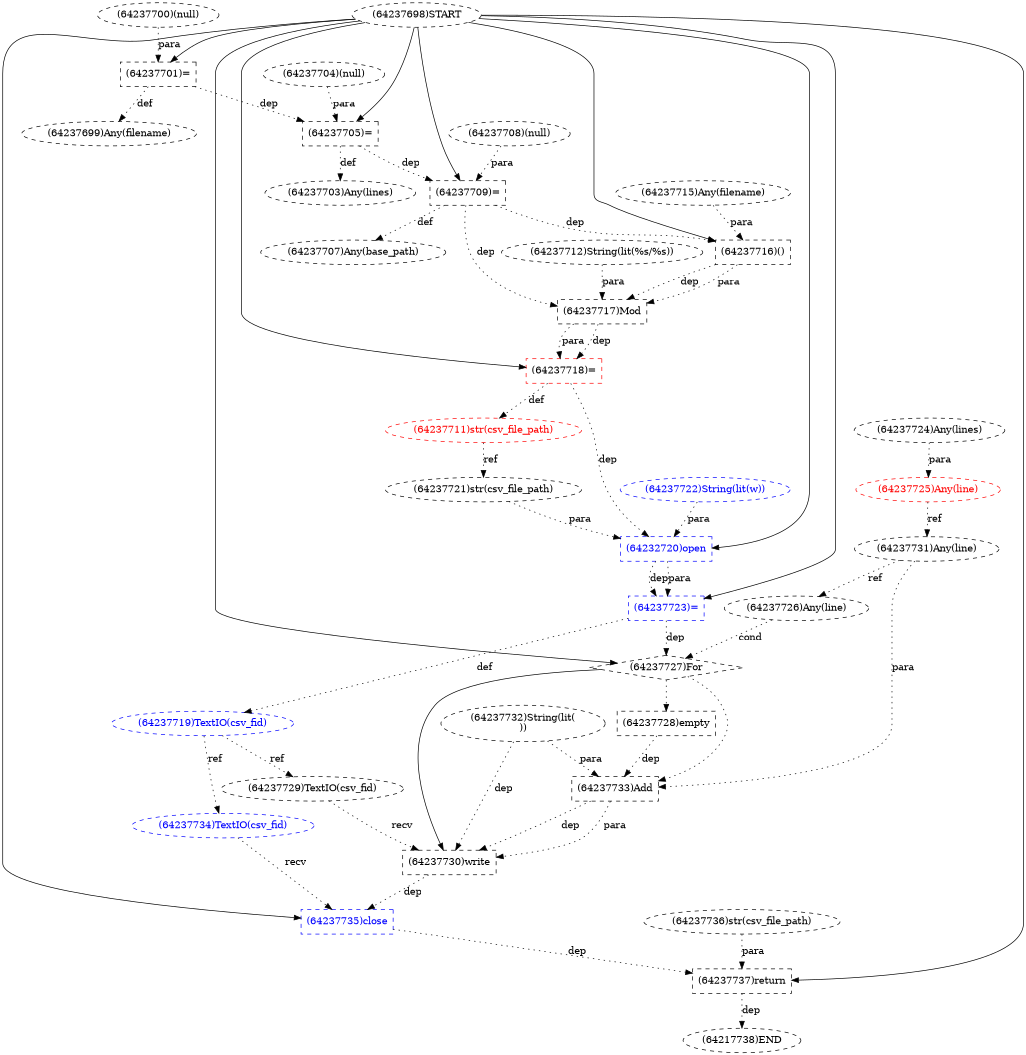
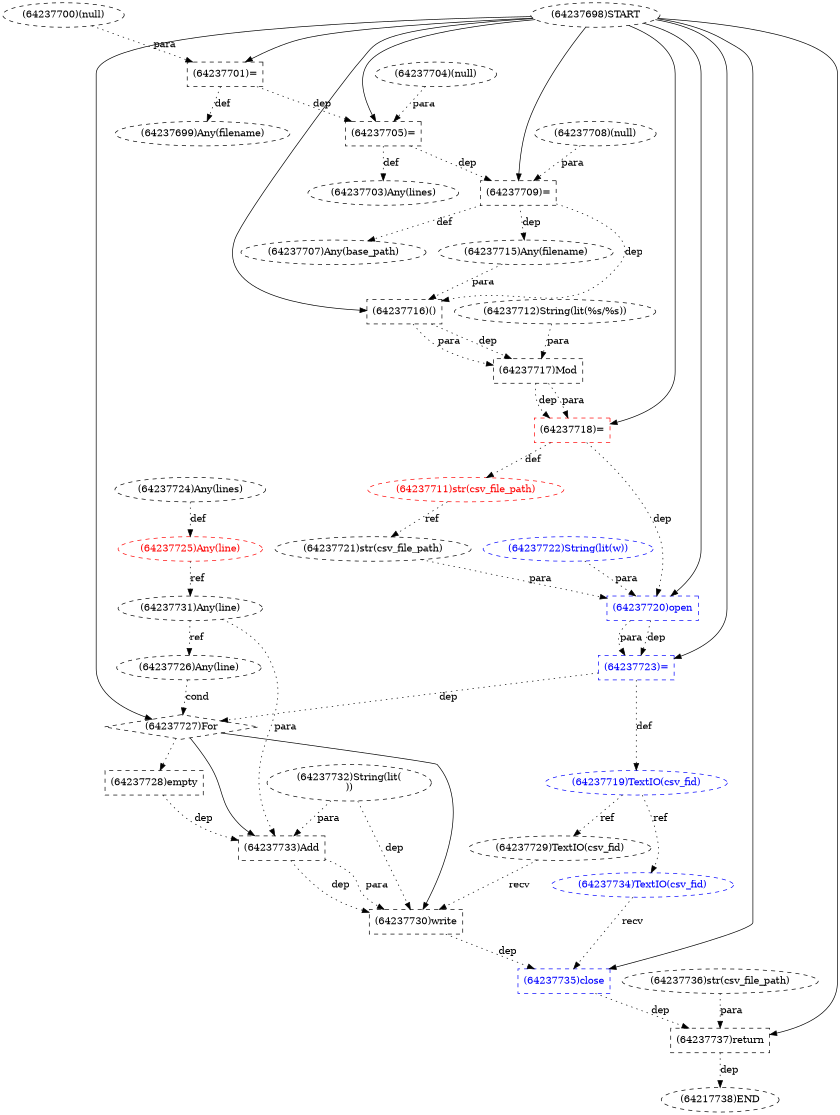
  digraph {
    node [shape=ellipse style=dashed]
    edge [style=dotted]
    n1 [label="(64237701)=" shape=box]
    n2 [label="(64237705)=" shape=box]
    n3 [label="(64237699)Any(filename)"]
    n4 [label="(64237709)=" shape=box]
    n5 [label="(64237703)Any(lines)"]
    n6 [label="(64237716)()" shape=box]
    n7 [label="(64237717)Mod" shape=box]
    n8 [color=red label="(64237718)=" shape=box]
    n9 [color=blue fontcolor=blue label="(64237719)TextIO(csv_fid)"]
    n10 [color=blue fontcolor=blue label="(64237734)TextIO(csv_fid)"]
    n11 [label="(64237729)TextIO(csv_fid)"]
    n12 [color=blue fontcolor=blue label="(64237735)close" shape=box]
    n13 [label="(64237730)write" shape=box]
    n14 [label="(64237732)String(lit(\n))"]
    n15 [label="(64237733)Add" shape=box]
    n16 [label="(64237712)String(lit(%s/%s))"]
    n17 [label="(64237708)(null)"]
    n18 [label="(64237707)Any(base_path)"]
    n19 [label="(64237736)str(csv_file_path)"]
    n20 [label="(64237737)return" shape=box]
    n21 [label="(64217738)END" shape=""]
-   n22 [color=blue fontcolor=blue label="(64232720)open" shape=box]
+   n22 [color=blue fontcolor=blue label="(64237720)open" shape=box]
    n23 [color=red fontcolor=red label="(64237711)str(csv_file_path)"]
    n24 [color=blue fontcolor=blue label="(64237723)=" shape=box]
    n25 [label="(64237721)str(csv_file_path)"]
    n26 [label="(64237727)For" shape=diamond]
    n27 [label="(64237704)(null)"]
    n28 [color=red fontcolor=red label="(64237725)Any(line)"]
    n29 [label="(64237731)Any(line)"]
    n30 [label="(64237726)Any(line)"]
    n31 [label="(64237728)empty" shape=box]
    n32 [label="(64237715)Any(filename)"]
    n33 [color=blue fontcolor=blue label="(64237722)String(lit(w))"]
    n34 [label="(64237700)(null)"]
    n35 [label="(64237698)START" shape=""]
    n36 [label="(64237724)Any(lines)"]
    n1 -> n2 [label=dep]
    n1 -> n3 [label=def]
    n2 -> n4 [label=dep]
    n2 -> n5 [label=def]
    n4 -> n6 [label=dep]
-   n4 -> n7 [label=dep]
+   n4 -> n32 [label=dep]
    n4 -> n18 [label=def]
    n6 -> n7 [label=dep]
    n6 -> n7 [label=para]
    n7 -> n8 [label=dep]
    n7 -> n8 [label=para]
    n8 -> n22 [label=dep]
    n8 -> n23 [label=def]
    n9 -> n10 [label=ref]
    n9 -> n11 [label=ref]
    n10 -> n12 [label=recv]
    n11 -> n13 [label=recv]
    n12 -> n20 [label=dep]
    n13 -> n12 [label=dep]
    n14 -> n13 [label=dep]
    n14 -> n15 [label=para]
    n15 -> n13 [label=dep]
    n15 -> n13 [label=para]
    n16 -> n7 [label=para]
    n17 -> n4 [label=para]
    n19 -> n20 [label=para]
    n20 -> n21 [label=dep]
    n22 -> n24 [label=dep]
    n22 -> n24 [label=para]
    n23 -> n25 [label=ref]
    n24 -> n9 [label=def]
    n24 -> n26 [label=dep]
    n25 -> n22 [label=para]
    n26 -> n13 [style=solid]
-   n26 -> n15
+   n26 -> n15 [style=solid]
    n26 -> n31
    n27 -> n2 [label=para]
    n28 -> n29 [label=ref]
    n29 -> n15 [label=para]
    n29 -> n30 [label=ref]
    n30 -> n26 [label=cond]
    n31 -> n15 [label=dep]
    n32 -> n6 [label=para]
    n33 -> n22 [label=para]
    n34 -> n1 [label=para]
    n35 -> n1 [style=solid]
    n35 -> n2 [style=solid]
    n35 -> n4 [style=solid]
    n35 -> n6 [style=solid]
    n35 -> n8 [style=solid]
    n35 -> n12 [style=solid]
    n35 -> n20 [style=solid]
    n35 -> n22 [style=solid]
    n35 -> n24 [style=solid]
    n35 -> n26 [style=solid]
-   n36 -> n28 [label=para]
+   n36 -> n28 [label=def]
  }
